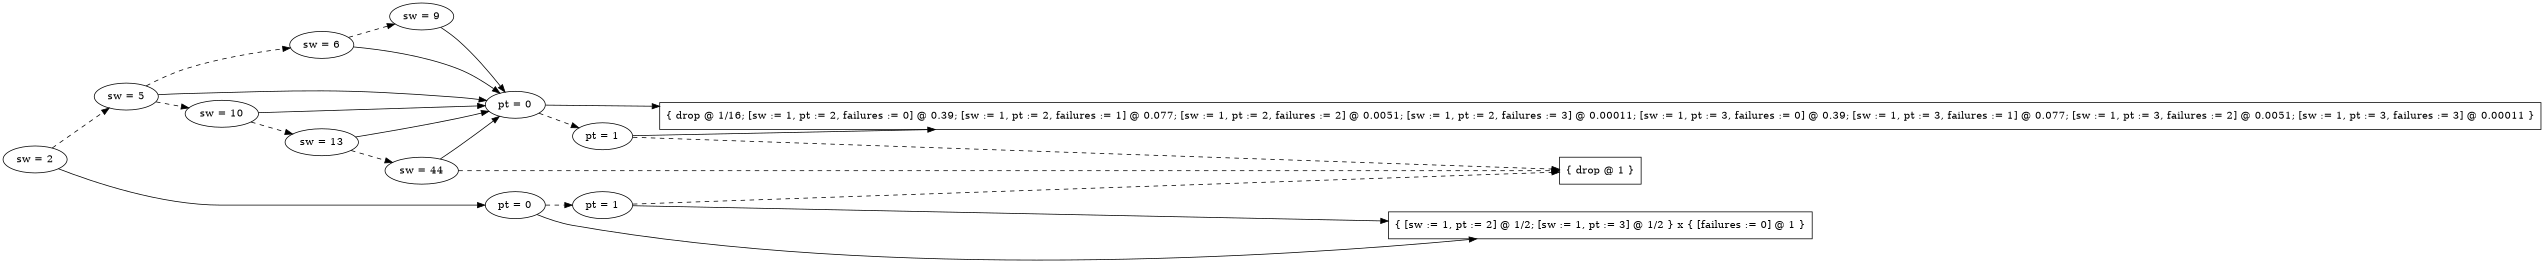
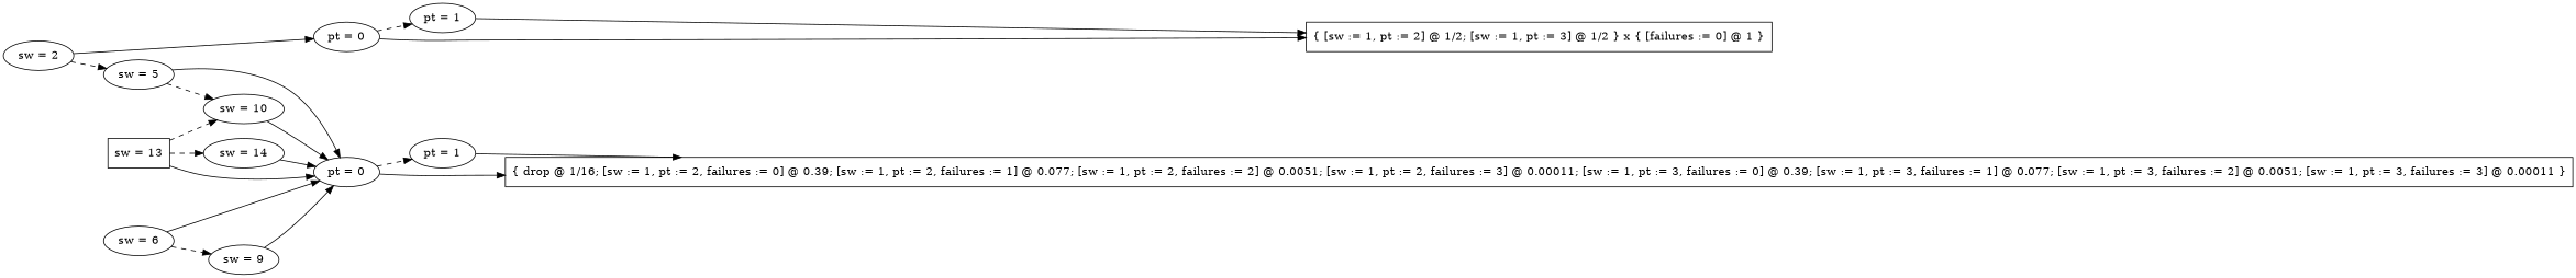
  digraph {
    rankdir=LR
    n1 [label="sw = 10"]
    n2 [label="pt = 1"]
    n3 [label="pt = 1"]
    n4 [label="sw = 5"]
    n5 [label="sw = 9"]
    n6 [label="sw = 2"]
-   n7 [label="sw = 44"]
-   n8 [label="sw = 13"]
+   n7 [label="sw = 14"]
+   n8 [label="sw = 13" shape=box]
    n9 [label="sw = 6"]
    n10 [label="pt = 0"]
    n11 [label="pt = 0"]
    n12 [label="{ [sw := 1, pt := 2] @ 1/2; [sw := 1, pt := 3] @ 1/2 } x { [failures := 0] @ 1 }" shape=box]
-   n13 [label="{ drop @ 1 }" shape=box]
    n14 [label="{ drop @ 1/16; [sw := 1, pt := 2, failures := 0] @ 0.39; [sw := 1, pt := 2, failures := 1] @ 0.077; [sw := 1, pt := 2, failures := 2] @ 0.0051; [sw := 1, pt := 2, failures := 3] @ 0.00011; [sw := 1, pt := 3, failures := 0] @ 0.39; [sw := 1, pt := 3, failures := 1] @ 0.077; [sw := 1, pt := 3, failures := 2] @ 0.0051; [sw := 1, pt := 3, failures := 3] @ 0.00011 }" shape=box]
    subgraph sub_1 {
      rank=same
      n1
    }
    subgraph sub_2 {
      rank=same
      n2
      n3
    }
    subgraph sub_3 {
      rank=same
      n4
    }
    subgraph sub_4 {
      rank=same
      n5
    }
    subgraph sub_5 {
      rank=same
      n6
    }
    subgraph sub_6 {
      rank=same
      n7
    }
    subgraph sub_7 {
      rank=same
      n8
    }
    subgraph sub_8 {
      rank=same
      n9
    }
    subgraph sub_9 {
      rank=same
      n10
      n11
    }
-   n1 -> n8 [style=dashed]
+   n8 -> n1 [style=dashed]
    n1 -> n11
    n2 -> n12
-   n2 -> n13 [style=dashed]
-   n3 -> n13 [style=dashed]
    n3 -> n14
    n4 -> n1 [style=dashed]
-   n4 -> n9 [style=dashed]
    n4 -> n11
    n5 -> n11
    n6 -> n4 [style=dashed]
    n6 -> n10
    n7 -> n11
-   n7 -> n13 [style=dashed]
    n8 -> n7 [style=dashed]
    n8 -> n11
    n9 -> n5 [style=dashed]
    n9 -> n11
    n10 -> n2 [style=dashed]
    n10 -> n12
    n11 -> n3 [style=dashed]
    n11 -> n14
  }
